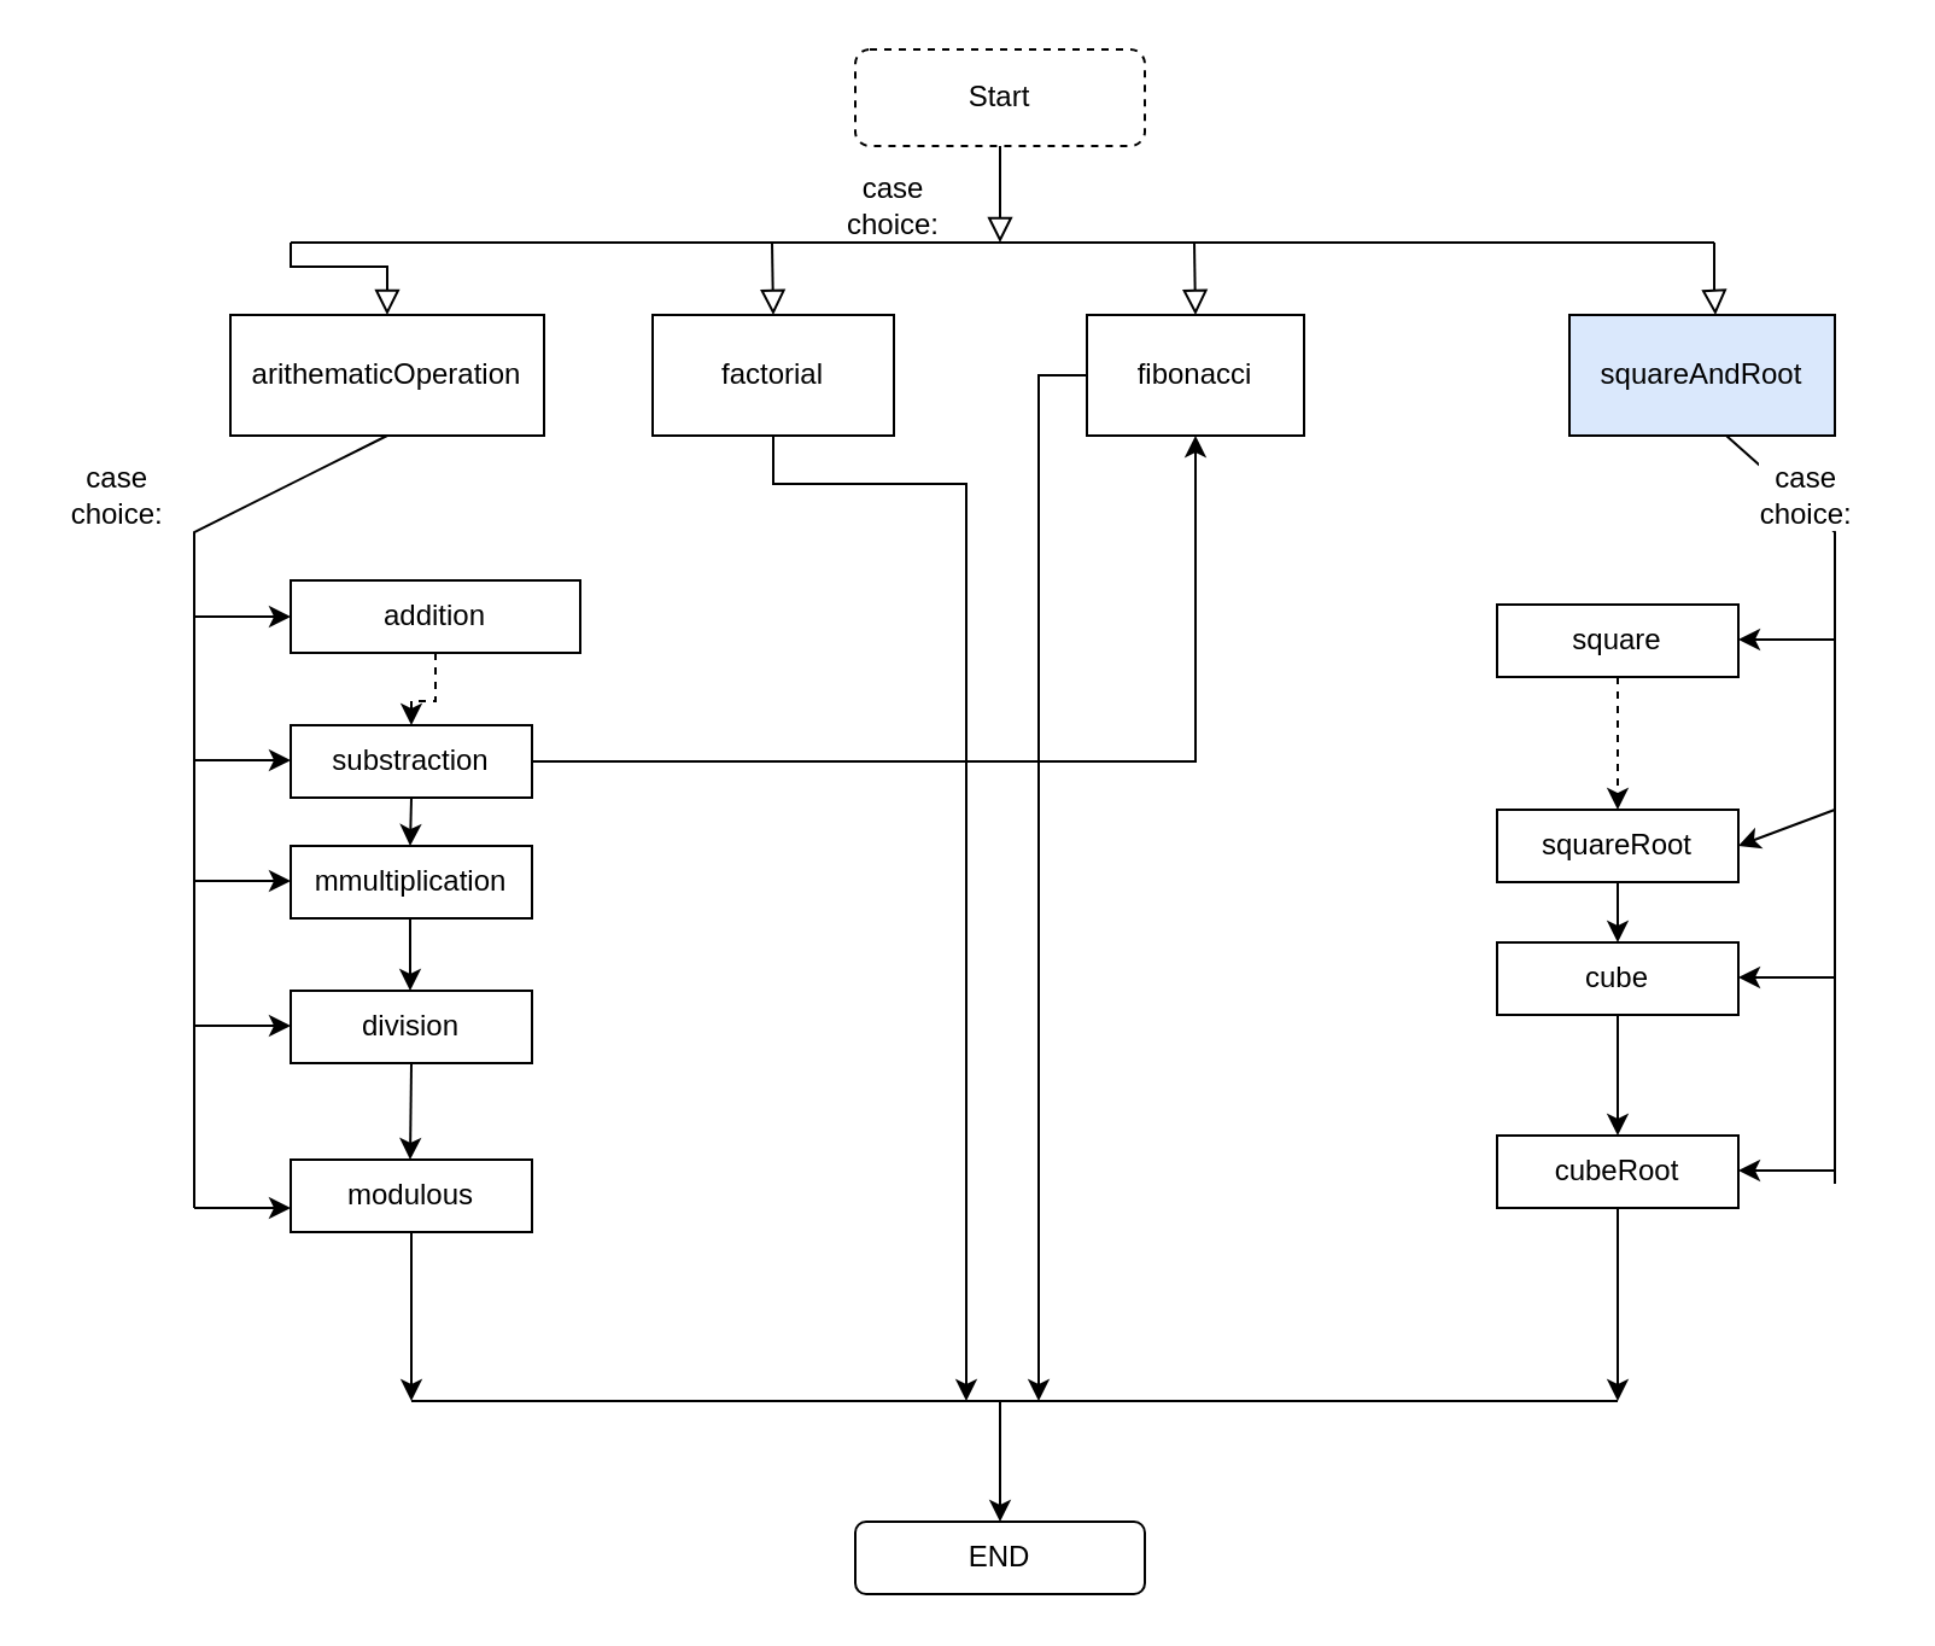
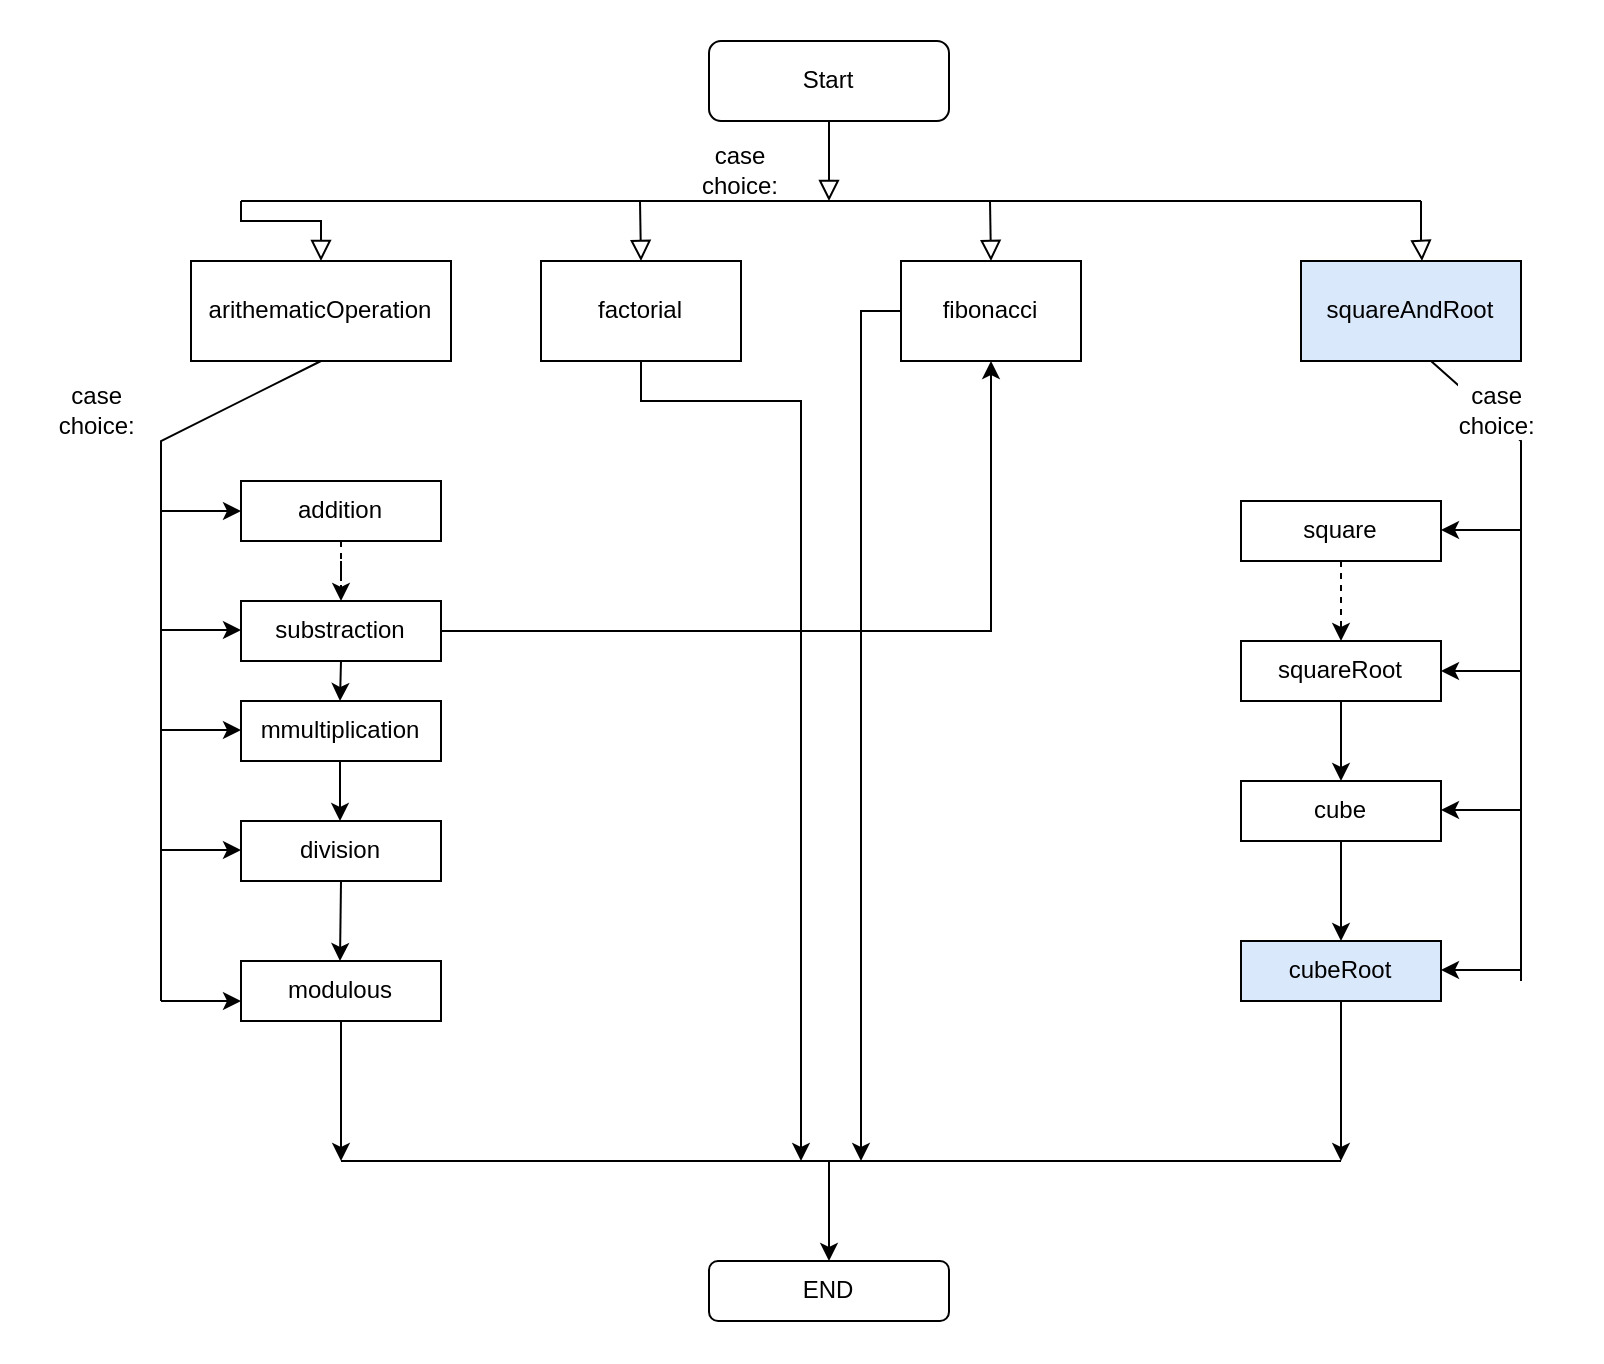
  <mxCell id="0" />
  <mxCell id="1" parent="0" />
  <mxCell id="2" value="" style="rounded=0;html=1;jettySize=auto;orthogonalLoop=1;fontSize=11;endArrow=block;endFill=0;endSize=8;strokeWidth=1;shadow=0;labelBackgroundColor=none;edgeStyle=orthogonalEdgeStyle;" parent="1" source="3" edge="1"><mxGeometry relative="1" as="geometry"><mxPoint x="414" y="100" as="targetPoint" /></mxGeometry></mxCell>
- <mxCell id="3" value="Start" style="rounded=1;whiteSpace=wrap;html=1;fontSize=12;glass=0;strokeWidth=1;shadow=0;dashed=1;" parent="1" vertex="1"><mxGeometry x="354" y="20" width="120" height="40" as="geometry" /></mxCell>
+ <mxCell id="3" value="Start" style="rounded=1;whiteSpace=wrap;html=1;fontSize=12;glass=0;strokeWidth=1;shadow=0;" parent="1" vertex="1"><mxGeometry x="354" y="20" width="120" height="40" as="geometry" /></mxCell>
  <mxCell id="4" value="squareAndRoot" style="rounded=0;whiteSpace=wrap;html=1;fillColor=#dae8fc;" vertex="1" parent="1"><mxGeometry x="650" y="130" width="110" height="50" as="geometry" /></mxCell>
  <mxCell id="5" style="edgeStyle=orthogonalEdgeStyle;rounded=0;orthogonalLoop=1;jettySize=auto;html=1;fontSize=12;fontColor=#000000;" edge="1" parent="1" source="6"><mxGeometry relative="1" as="geometry"><mxPoint x="430" y="580" as="targetPoint" /></mxGeometry></mxCell>
  <mxCell id="6" value="fibonacci" style="rounded=0;whiteSpace=wrap;html=1;" vertex="1" parent="1"><mxGeometry x="450" y="130" width="90" height="50" as="geometry" /></mxCell>
  <mxCell id="7" style="edgeStyle=orthogonalEdgeStyle;rounded=0;orthogonalLoop=1;jettySize=auto;html=1;fontSize=12;fontColor=#000000;" edge="1" parent="1" source="8"><mxGeometry relative="1" as="geometry"><mxPoint x="400" y="580" as="targetPoint" /><Array as="points"><mxPoint x="320" y="200" /><mxPoint x="400" y="200" /></Array></mxGeometry></mxCell>
  <mxCell id="8" value="factorial" style="rounded=0;whiteSpace=wrap;html=1;" vertex="1" parent="1"><mxGeometry x="270" y="130" width="100" height="50" as="geometry" /></mxCell>
  <mxCell id="9" value="arithematicOperation" style="rounded=0;whiteSpace=wrap;html=1;align=center;" vertex="1" parent="1"><mxGeometry x="95" y="130" width="130" height="50" as="geometry" /></mxCell>
  <mxCell id="10" value="" style="endArrow=none;html=1;rounded=0;fontSize=12;fontColor=#000000;" edge="1" parent="1"><mxGeometry width="50" height="50" relative="1" as="geometry"><mxPoint x="120" y="100" as="sourcePoint" /><mxPoint x="710" y="100" as="targetPoint" /></mxGeometry></mxCell>
  <mxCell id="11" value="" style="rounded=0;html=1;jettySize=auto;orthogonalLoop=1;fontSize=11;endArrow=block;endFill=0;endSize=8;strokeWidth=1;shadow=0;labelBackgroundColor=none;edgeStyle=orthogonalEdgeStyle;entryX=0.5;entryY=0;entryDx=0;entryDy=0;" edge="1" parent="1" target="9"><mxGeometry relative="1" as="geometry"><mxPoint x="120" y="100" as="sourcePoint" /><mxPoint x="125" y="120" as="targetPoint" /><Array as="points"><mxPoint x="125" y="110" /><mxPoint x="125" y="110" /></Array></mxGeometry></mxCell>
  <mxCell id="12" value="" style="rounded=0;html=1;jettySize=auto;orthogonalLoop=1;fontSize=11;endArrow=block;endFill=0;endSize=8;strokeWidth=1;shadow=0;labelBackgroundColor=none;edgeStyle=orthogonalEdgeStyle;entryX=0.5;entryY=0;entryDx=0;entryDy=0;" edge="1" parent="1"><mxGeometry relative="1" as="geometry"><mxPoint x="319.5" y="100" as="sourcePoint" /><mxPoint x="320" y="130" as="targetPoint" /></mxGeometry></mxCell>
  <mxCell id="13" value="" style="rounded=0;html=1;jettySize=auto;orthogonalLoop=1;fontSize=11;endArrow=block;endFill=0;endSize=8;strokeWidth=1;shadow=0;labelBackgroundColor=none;edgeStyle=orthogonalEdgeStyle;entryX=0.5;entryY=0;entryDx=0;entryDy=0;" edge="1" parent="1"><mxGeometry relative="1" as="geometry"><mxPoint x="494.5" y="100" as="sourcePoint" /><mxPoint x="495" y="130" as="targetPoint" /></mxGeometry></mxCell>
  <mxCell id="14" value="" style="rounded=0;html=1;jettySize=auto;orthogonalLoop=1;fontSize=11;endArrow=block;endFill=0;endSize=8;strokeWidth=1;shadow=0;labelBackgroundColor=none;edgeStyle=orthogonalEdgeStyle;entryX=0.5;entryY=0;entryDx=0;entryDy=0;" edge="1" parent="1"><mxGeometry relative="1" as="geometry"><mxPoint x="710" y="100" as="sourcePoint" /><mxPoint x="710.5" y="130" as="targetPoint" /><Array as="points"><mxPoint x="710" y="120" /><mxPoint x="711" y="120" /></Array></mxGeometry></mxCell>
  <mxCell id="15" value="" style="endArrow=none;html=1;rounded=0;fontSize=12;fontColor=#000000;entryX=0.5;entryY=1;entryDx=0;entryDy=0;" edge="1" parent="1" target="9"><mxGeometry width="50" height="50" relative="1" as="geometry"><mxPoint x="80" y="500" as="sourcePoint" /><mxPoint x="130" y="200" as="targetPoint" /><Array as="points"><mxPoint x="80" y="260" /><mxPoint x="80" y="220" /></Array></mxGeometry></mxCell>
  <mxCell id="16" value="case choice:" style="text;html=1;strokeColor=none;fillColor=none;align=center;verticalAlign=middle;whiteSpace=wrap;rounded=0;labelBackgroundColor=#FFFFFF;fontSize=12;fontColor=#000000;" vertex="1" parent="1"><mxGeometry x="340" y="70" width="60" height="30" as="geometry" /></mxCell>
  <mxCell id="17" value="case&amp;nbsp;&lt;br&gt;choice:&amp;nbsp;" style="text;html=1;strokeColor=none;fillColor=none;align=center;verticalAlign=middle;whiteSpace=wrap;rounded=0;labelBackgroundColor=#FFFFFF;fontSize=12;fontColor=#000000;" vertex="1" parent="1"><mxGeometry x="20" y="190" width="60" height="30" as="geometry" /></mxCell>
  <mxCell id="18" value="" style="edgeStyle=orthogonalEdgeStyle;rounded=0;orthogonalLoop=1;jettySize=auto;html=1;fontSize=12;fontColor=#000000;dashed=1;" edge="1" parent="1" source="19" target="23"><mxGeometry relative="1" as="geometry" /></mxCell>
- <mxCell id="19" value="addition" style="rounded=0;whiteSpace=wrap;html=1;" vertex="1" parent="1"><mxGeometry x="120" y="240" width="120" height="30" as="geometry" /></mxCell>
+ <mxCell id="19" value="addition" style="rounded=0;whiteSpace=wrap;html=1;" vertex="1" parent="1"><mxGeometry x="120" y="240" width="100" height="30" as="geometry" /></mxCell>
  <mxCell id="20" value="division" style="rounded=0;whiteSpace=wrap;html=1;" vertex="1" parent="1"><mxGeometry x="120" y="410" width="100" height="30" as="geometry" /></mxCell>
  <mxCell id="21" value="mmultiplication" style="rounded=0;whiteSpace=wrap;html=1;" vertex="1" parent="1"><mxGeometry x="120" y="350" width="100" height="30" as="geometry" /></mxCell>
  <mxCell id="22" value="" style="edgeStyle=orthogonalEdgeStyle;rounded=0;orthogonalLoop=1;jettySize=auto;html=1;fontSize=12;fontColor=#000000;" edge="1" parent="1" source="23" target="6"><mxGeometry relative="1" as="geometry" /></mxCell>
  <mxCell id="23" value="substraction" style="rounded=0;whiteSpace=wrap;html=1;" vertex="1" parent="1"><mxGeometry x="120" y="300" width="100" height="30" as="geometry" /></mxCell>
  <mxCell id="24" style="edgeStyle=orthogonalEdgeStyle;rounded=0;orthogonalLoop=1;jettySize=auto;html=1;fontSize=12;fontColor=#000000;" edge="1" parent="1" source="25"><mxGeometry relative="1" as="geometry"><mxPoint x="170" y="580" as="targetPoint" /></mxGeometry></mxCell>
  <mxCell id="25" value="modulous" style="rounded=0;whiteSpace=wrap;html=1;" vertex="1" parent="1"><mxGeometry x="120" y="480" width="100" height="30" as="geometry" /></mxCell>
  <mxCell id="26" value="" style="endArrow=classic;html=1;rounded=0;fontSize=12;fontColor=#000000;entryX=0;entryY=0.5;entryDx=0;entryDy=0;" edge="1" parent="1" target="19"><mxGeometry width="50" height="50" relative="1" as="geometry"><mxPoint x="80" y="255" as="sourcePoint" /><mxPoint x="390" y="270" as="targetPoint" /></mxGeometry></mxCell>
  <mxCell id="27" value="" style="endArrow=classic;html=1;rounded=0;fontSize=12;fontColor=#000000;entryX=0;entryY=0.5;entryDx=0;entryDy=0;" edge="1" parent="1"><mxGeometry width="50" height="50" relative="1" as="geometry"><mxPoint x="80" y="314.5" as="sourcePoint" /><mxPoint x="120" y="314.5" as="targetPoint" /></mxGeometry></mxCell>
  <mxCell id="28" value="" style="endArrow=classic;html=1;rounded=0;fontSize=12;fontColor=#000000;entryX=0;entryY=0.5;entryDx=0;entryDy=0;" edge="1" parent="1"><mxGeometry width="50" height="50" relative="1" as="geometry"><mxPoint x="80" y="364.5" as="sourcePoint" /><mxPoint x="120" y="364.5" as="targetPoint" /></mxGeometry></mxCell>
  <mxCell id="29" value="" style="endArrow=classic;html=1;rounded=0;fontSize=12;fontColor=#000000;entryX=0;entryY=0.5;entryDx=0;entryDy=0;" edge="1" parent="1"><mxGeometry width="50" height="50" relative="1" as="geometry"><mxPoint x="80" y="424.5" as="sourcePoint" /><mxPoint x="120" y="424.5" as="targetPoint" /></mxGeometry></mxCell>
  <mxCell id="30" value="" style="endArrow=classic;html=1;rounded=0;fontSize=12;fontColor=#000000;entryX=0;entryY=0.5;entryDx=0;entryDy=0;" edge="1" parent="1"><mxGeometry width="50" height="50" relative="1" as="geometry"><mxPoint x="80" y="500" as="sourcePoint" /><mxPoint x="120" y="500" as="targetPoint" /></mxGeometry></mxCell>
  <mxCell id="31" value="" style="edgeStyle=orthogonalEdgeStyle;rounded=0;orthogonalLoop=1;jettySize=auto;html=1;fontSize=12;fontColor=#000000;" edge="1" parent="1"><mxGeometry relative="1" as="geometry"><mxPoint x="170" y="330" as="sourcePoint" /><mxPoint x="169.5" y="350" as="targetPoint" /></mxGeometry></mxCell>
  <mxCell id="32" value="" style="edgeStyle=orthogonalEdgeStyle;rounded=0;orthogonalLoop=1;jettySize=auto;html=1;fontSize=12;fontColor=#000000;exitX=0.5;exitY=1;exitDx=0;exitDy=0;" edge="1" parent="1" source="20"><mxGeometry relative="1" as="geometry"><mxPoint x="169.5" y="450" as="sourcePoint" /><mxPoint x="169.5" y="480" as="targetPoint" /></mxGeometry></mxCell>
  <mxCell id="33" value="" style="edgeStyle=orthogonalEdgeStyle;rounded=0;orthogonalLoop=1;jettySize=auto;html=1;fontSize=12;fontColor=#000000;" edge="1" parent="1"><mxGeometry relative="1" as="geometry"><mxPoint x="169.5" y="380" as="sourcePoint" /><mxPoint x="169.5" y="410" as="targetPoint" /></mxGeometry></mxCell>
  <mxCell id="34" value="" style="endArrow=none;html=1;rounded=0;fontSize=12;fontColor=#000000;entryX=0.5;entryY=1;entryDx=0;entryDy=0;" edge="1" parent="1"><mxGeometry width="50" height="50" relative="1" as="geometry"><mxPoint x="760" y="490" as="sourcePoint" /><mxPoint x="715" y="180" as="targetPoint" /><Array as="points"><mxPoint x="760" y="270" /><mxPoint x="760" y="220" /></Array></mxGeometry></mxCell>
  <mxCell id="35" style="edgeStyle=orthogonalEdgeStyle;rounded=0;orthogonalLoop=1;jettySize=auto;html=1;fontSize=12;fontColor=#000000;" edge="1" parent="1" source="36"><mxGeometry relative="1" as="geometry"><mxPoint x="670" y="580" as="targetPoint" /></mxGeometry></mxCell>
- <mxCell id="36" value="cubeRoot" style="rounded=0;whiteSpace=wrap;html=1;" vertex="1" parent="1"><mxGeometry x="620" y="470" width="100" height="30" as="geometry" /></mxCell>
+ <mxCell id="36" value="cubeRoot" style="rounded=0;whiteSpace=wrap;html=1;fillColor=#dae8fc;" vertex="1" parent="1"><mxGeometry x="620" y="470" width="100" height="30" as="geometry" /></mxCell>
  <mxCell id="37" value="" style="edgeStyle=orthogonalEdgeStyle;rounded=0;orthogonalLoop=1;jettySize=auto;html=1;fontSize=12;fontColor=#000000;" edge="1" parent="1" source="38" target="36"><mxGeometry relative="1" as="geometry" /></mxCell>
  <mxCell id="38" value="cube" style="rounded=0;whiteSpace=wrap;html=1;" vertex="1" parent="1"><mxGeometry x="620" y="390" width="100" height="30" as="geometry" /></mxCell>
  <mxCell id="39" value="" style="edgeStyle=orthogonalEdgeStyle;rounded=0;orthogonalLoop=1;jettySize=auto;html=1;fontSize=12;fontColor=#000000;" edge="1" parent="1" source="40" target="38"><mxGeometry relative="1" as="geometry" /></mxCell>
- <mxCell id="40" value="squareRoot" style="rounded=0;whiteSpace=wrap;html=1;" vertex="1" parent="1"><mxGeometry x="620" y="335" width="100" height="30" as="geometry" /></mxCell>
+ <mxCell id="40" value="squareRoot" style="rounded=0;whiteSpace=wrap;html=1;" vertex="1" parent="1"><mxGeometry x="620" y="320" width="100" height="30" as="geometry" /></mxCell>
  <mxCell id="41" value="" style="edgeStyle=orthogonalEdgeStyle;rounded=0;orthogonalLoop=1;jettySize=auto;html=1;fontSize=12;fontColor=#000000;dashed=1;" edge="1" parent="1" source="42" target="40"><mxGeometry relative="1" as="geometry" /></mxCell>
  <mxCell id="42" value="square" style="rounded=0;whiteSpace=wrap;html=1;" vertex="1" parent="1"><mxGeometry x="620" y="250" width="100" height="30" as="geometry" /></mxCell>
  <mxCell id="43" value="" style="endArrow=classic;html=1;rounded=0;fontSize=12;fontColor=#000000;entryX=1;entryY=0.5;entryDx=0;entryDy=0;" edge="1" parent="1" target="40"><mxGeometry width="50" height="50" relative="1" as="geometry"><mxPoint x="760" y="335" as="sourcePoint" /><mxPoint x="720" y="340" as="targetPoint" /></mxGeometry></mxCell>
  <mxCell id="44" value="" style="endArrow=classic;html=1;rounded=0;fontSize=12;fontColor=#000000;entryX=1;entryY=0.5;entryDx=0;entryDy=0;" edge="1" parent="1"><mxGeometry width="50" height="50" relative="1" as="geometry"><mxPoint x="760" y="264.5" as="sourcePoint" /><mxPoint x="720" y="264.5" as="targetPoint" /></mxGeometry></mxCell>
  <mxCell id="45" value="" style="endArrow=classic;html=1;rounded=0;fontSize=12;fontColor=#000000;entryX=1;entryY=0.5;entryDx=0;entryDy=0;" edge="1" parent="1"><mxGeometry width="50" height="50" relative="1" as="geometry"><mxPoint x="760" y="484.5" as="sourcePoint" /><mxPoint x="720" y="484.5" as="targetPoint" /></mxGeometry></mxCell>
  <mxCell id="46" value="" style="endArrow=classic;html=1;rounded=0;fontSize=12;fontColor=#000000;entryX=1;entryY=0.5;entryDx=0;entryDy=0;" edge="1" parent="1"><mxGeometry width="50" height="50" relative="1" as="geometry"><mxPoint x="760" y="404.5" as="sourcePoint" /><mxPoint x="720" y="404.5" as="targetPoint" /></mxGeometry></mxCell>
  <mxCell id="47" value="case&amp;nbsp;&lt;br&gt;choice:&amp;nbsp;" style="text;html=1;strokeColor=none;fillColor=none;align=center;verticalAlign=middle;whiteSpace=wrap;rounded=0;labelBackgroundColor=#FFFFFF;fontSize=12;fontColor=#000000;" vertex="1" parent="1"><mxGeometry x="720" y="190" width="60" height="30" as="geometry" /></mxCell>
  <mxCell id="48" value="END" style="rounded=1;whiteSpace=wrap;html=1;labelBackgroundColor=#FFFFFF;fontSize=12;fontColor=#000000;" vertex="1" parent="1"><mxGeometry x="354" y="630" width="120" height="30" as="geometry" /></mxCell>
  <mxCell id="49" value="" style="endArrow=none;html=1;rounded=0;fontSize=12;fontColor=#000000;" edge="1" parent="1"><mxGeometry width="50" height="50" relative="1" as="geometry"><mxPoint x="170" y="580" as="sourcePoint" /><mxPoint x="670" y="580" as="targetPoint" /></mxGeometry></mxCell>
  <mxCell id="50" value="" style="edgeStyle=orthogonalEdgeStyle;rounded=0;orthogonalLoop=1;jettySize=auto;html=1;fontSize=12;fontColor=#000000;" edge="1" parent="1"><mxGeometry relative="1" as="geometry"><mxPoint x="414" y="580" as="sourcePoint" /><mxPoint x="414" y="630" as="targetPoint" /></mxGeometry></mxCell>
